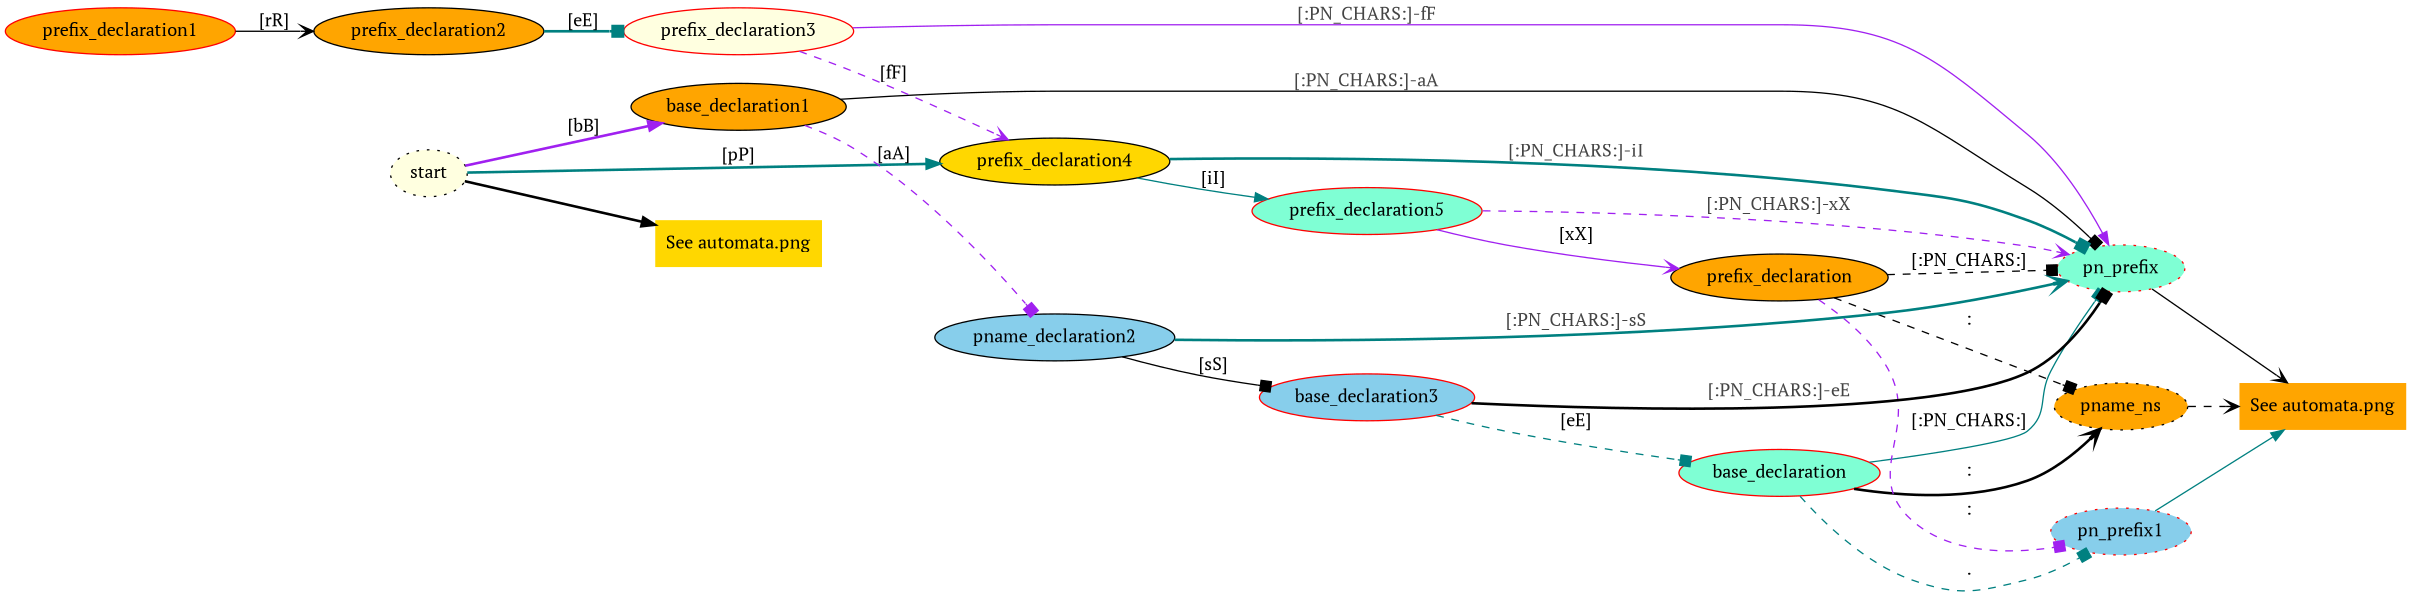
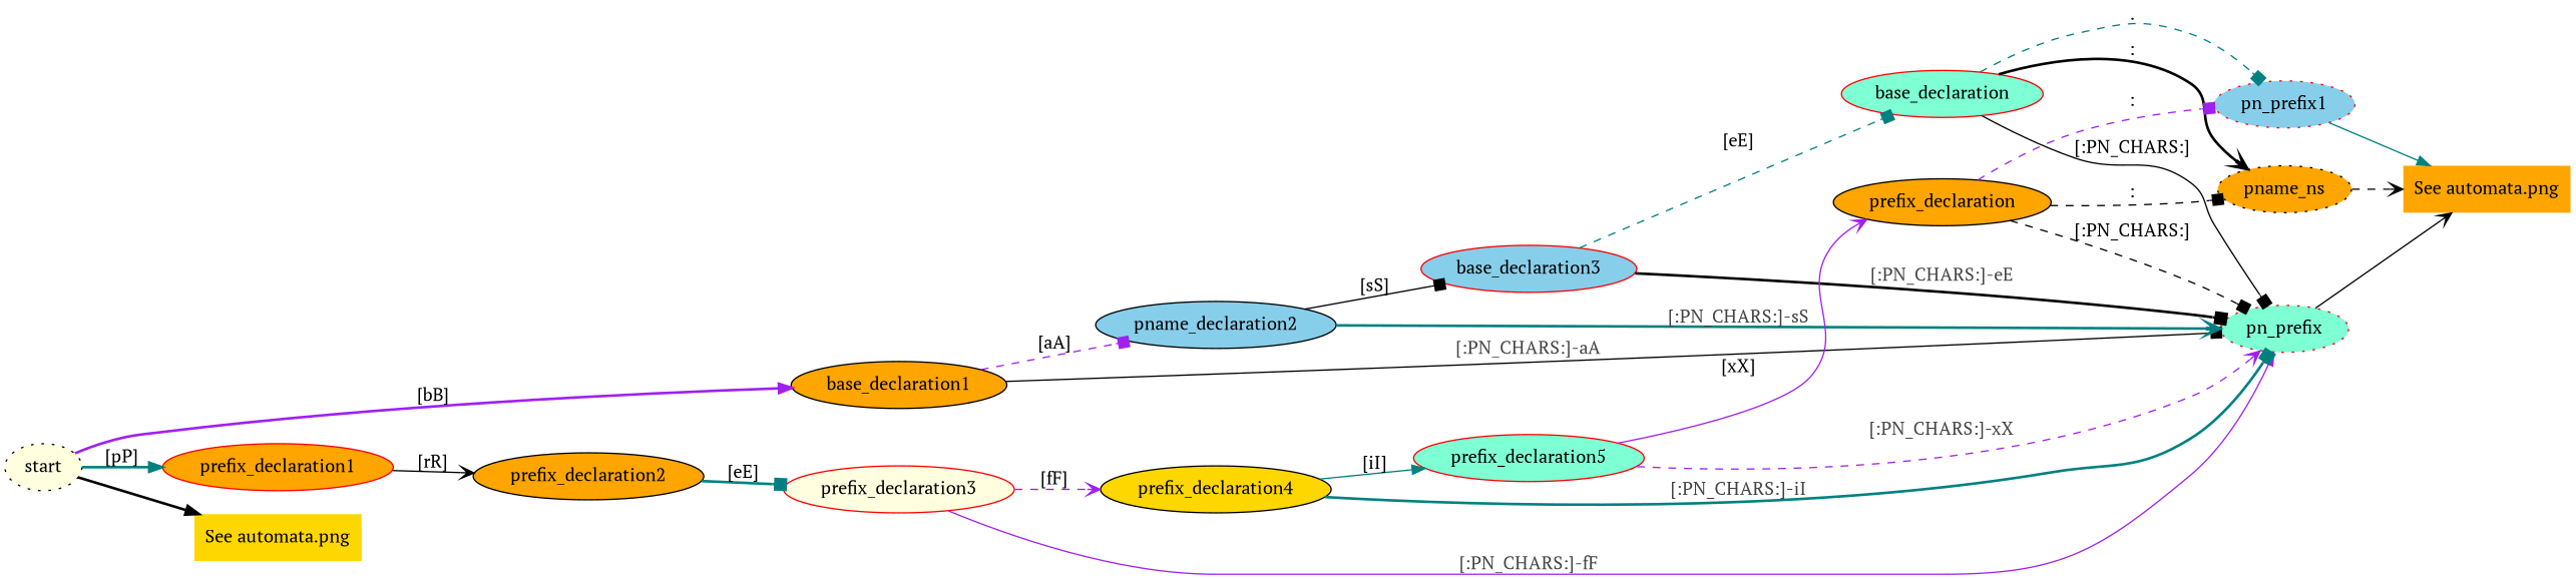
  digraph {
    fontname="PT Serif"
    rankdir=LR
    node [color=red fillcolor=orange fontname="PT Serif" style=filled]
    edge [arrowhead=box color=black fontname="PT Serif" style=dashed]
    base_declaration [fillcolor=aquamarine]
    pname_ns [color=black style="dotted,filled"]
    pn_prefix1 [fillcolor=skyblue style="dotted,filled"]
    pn_prefix [fillcolor=aquamarine style="dotted,filled"]
    n5 [label="See automata.png" shape=plaintext]
    prefix_declaration [color=black]
    n7 [color=black fillcolor=gold label="See automata.png" shape=plaintext]
    start [color=black fillcolor=lightyellow style="dotted,filled"]
    base_declaration1 [color=black]
    prefix_declaration1
    n11 [color=black fillcolor=skyblue label=pname_declaration2]
    prefix_declaration2 [color=black]
    base_declaration3 [fillcolor=skyblue]
    prefix_declaration3 [fillcolor=lightyellow]
    prefix_declaration4 [color=black fillcolor=gold]
    prefix_declaration5 [fillcolor=aquamarine]
    base_declaration -> pname_ns [arrowhead=vee label=":" style=bold]
    base_declaration -> pn_prefix1 [color=teal label="."]
-   base_declaration -> pn_prefix [color=teal label="[:PN_CHARS:]" style=solid]
+   base_declaration -> pn_prefix [label="[:PN_CHARS:]" style=solid]
    pname_ns -> n5 [arrowhead=vee]
    pn_prefix1 -> n5 [arrowhead=normal color=teal style=solid]
    pn_prefix -> n5 [arrowhead=vee style=solid]
    prefix_declaration -> pname_ns [label=":"]
    prefix_declaration -> pn_prefix1 [color=purple label=":"]
    prefix_declaration -> pn_prefix [label="[:PN_CHARS:]"]
    start -> n7 [arrowhead=normal style=bold]
    start -> base_declaration1 [arrowhead=normal color=purple label="[bB]" style=bold]
-   start -> prefix_declaration4 [arrowhead=normal color=teal label="[pP]" style=bold]
+   start -> prefix_declaration1 [arrowhead=normal color=teal label="[pP]" style=bold]
    base_declaration1 -> pn_prefix [fontcolor="#444444" label="[:PN_CHARS:]-aA" style=solid]
    base_declaration1 -> n11 [color=purple label="[aA]"]
    prefix_declaration1 -> prefix_declaration2 [arrowhead=vee label="[rR]" style=solid]
    n11 -> pn_prefix [arrowhead=vee color=teal fontcolor="#444444" label="[:PN_CHARS:]-sS" style=bold]
    n11 -> base_declaration3 [label="[sS]" style=solid]
    prefix_declaration2 -> prefix_declaration3 [color=teal label="[eE]" style=bold]
    base_declaration3 -> base_declaration [color=teal label="[eE]"]
    base_declaration3 -> pn_prefix [fontcolor="#444444" label="[:PN_CHARS:]-eE" style=bold]
    prefix_declaration3 -> pn_prefix [arrowhead=normal color=purple fontcolor="#444444" label="[:PN_CHARS:]-fF" style=solid]
    prefix_declaration3 -> prefix_declaration4 [arrowhead=vee color=purple label="[fF]"]
    prefix_declaration4 -> pn_prefix [color=teal fontcolor="#444444" label="[:PN_CHARS:]-iI" style=bold]
    prefix_declaration4 -> prefix_declaration5 [arrowhead=normal color=teal label="[iI]" style=solid]
    prefix_declaration5 -> pn_prefix [arrowhead=vee color=purple fontcolor="#444444" label="[:PN_CHARS:]-xX"]
    prefix_declaration5 -> prefix_declaration [arrowhead=vee color=purple label="[xX]" style=solid]
  }
